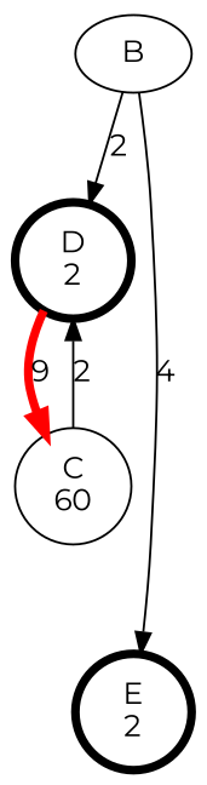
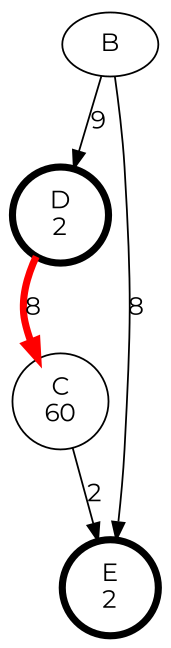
  digraph {
    fontname=Montserrat
    node [fontname=Montserrat]
    edge [fontname=Montserrat]
    n1 [label="D\n2" penwidth=4]
    n2 [label="C\n60"]
    n3 [label="E\n2" penwidth=4]
    B
-   n1 -> n2 [color=red label=9 penwidth=4]
-   n2 -> n1 [label=2]
-   B -> n1 [label=2]
-   B -> n3 [label=4]
+   n1 -> n2 [color=red label=8 penwidth=4]
+   n2 -> n3 [label=2]
+   B -> n1 [label=9]
+   B -> n3 [label=8]
  }
